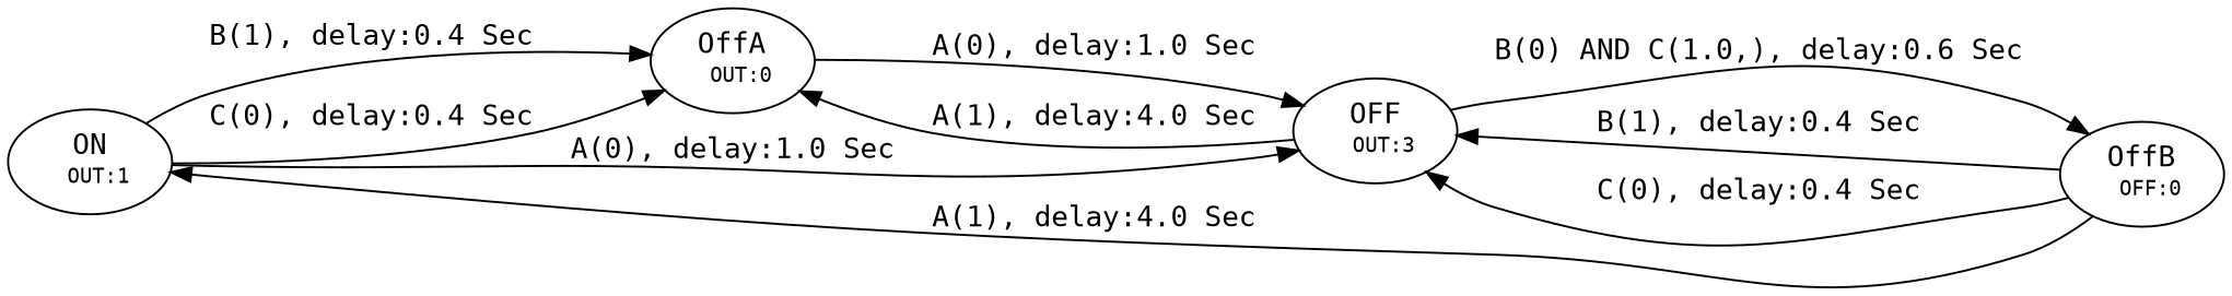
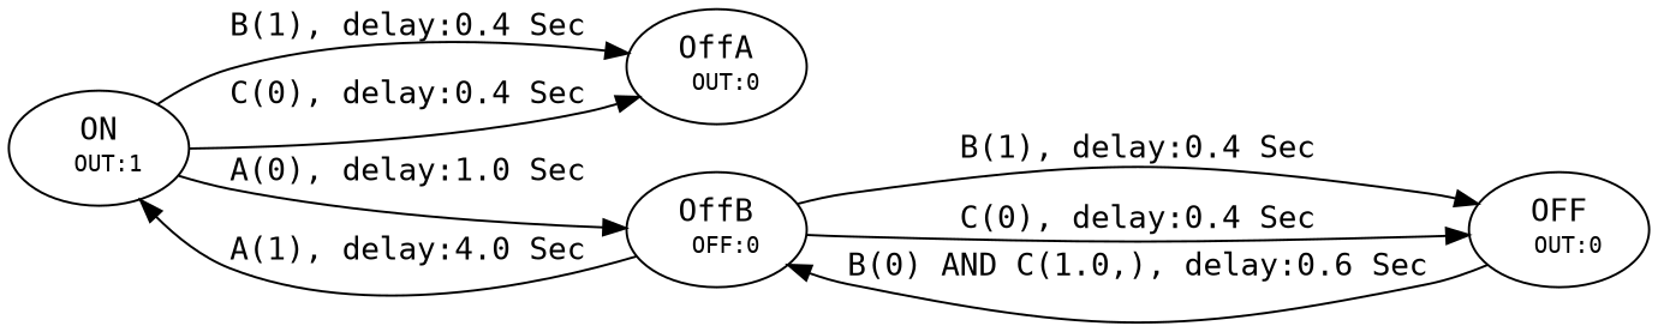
  digraph {
    fontname="DejaVu Sans Mono"
    rankdir=LR
    node [color=black fillcolor=white fontcolor=black fontname="DejaVu Sans Mono" penwidth=1 peripheries=1 shape=ellipse style=filled]
    edge [color=black fontcolor=black fontname="DejaVu Sans Mono" penwidth=1]
    n1 [label=<ON<BR/> <FONT POINT-SIZE="10">OUT:1</FONT>>]
    n2 [label=<OffA<BR/> <FONT POINT-SIZE="10">OUT:0</FONT>>]
    n3 [label=<OffB<BR/> <FONT POINT-SIZE="10">OFF:0</FONT>>]
-   n4 [label=<OFF<BR/> <FONT POINT-SIZE="10">OUT:3</FONT>>]
+   n4 [label=<OFF<BR/> <FONT POINT-SIZE="10">OUT:0</FONT>>]
    n1 -> n2 [label=<B(1), delay:0.4 Sec>]
    n1 -> n2 [label=<C(0), delay:0.4 Sec>]
-   n1 -> n4 [label=<A(0), delay:1.0 Sec>]
-   n2 -> n4 [label=<A(0), delay:1.0 Sec>]
+   n1 -> n3 [label=<A(0), delay:1.0 Sec>]
    n3 -> n1 [label=<A(1), delay:4.0 Sec>]
    n3 -> n4 [label=<B(1), delay:0.4 Sec>]
    n3 -> n4 [label=<C(0), delay:0.4 Sec>]
-   n4 -> n2 [label=<A(1), delay:4.0 Sec>]
    n4 -> n3 [label=<B(0) AND C(1.0,), delay:0.6 Sec>]
  }
